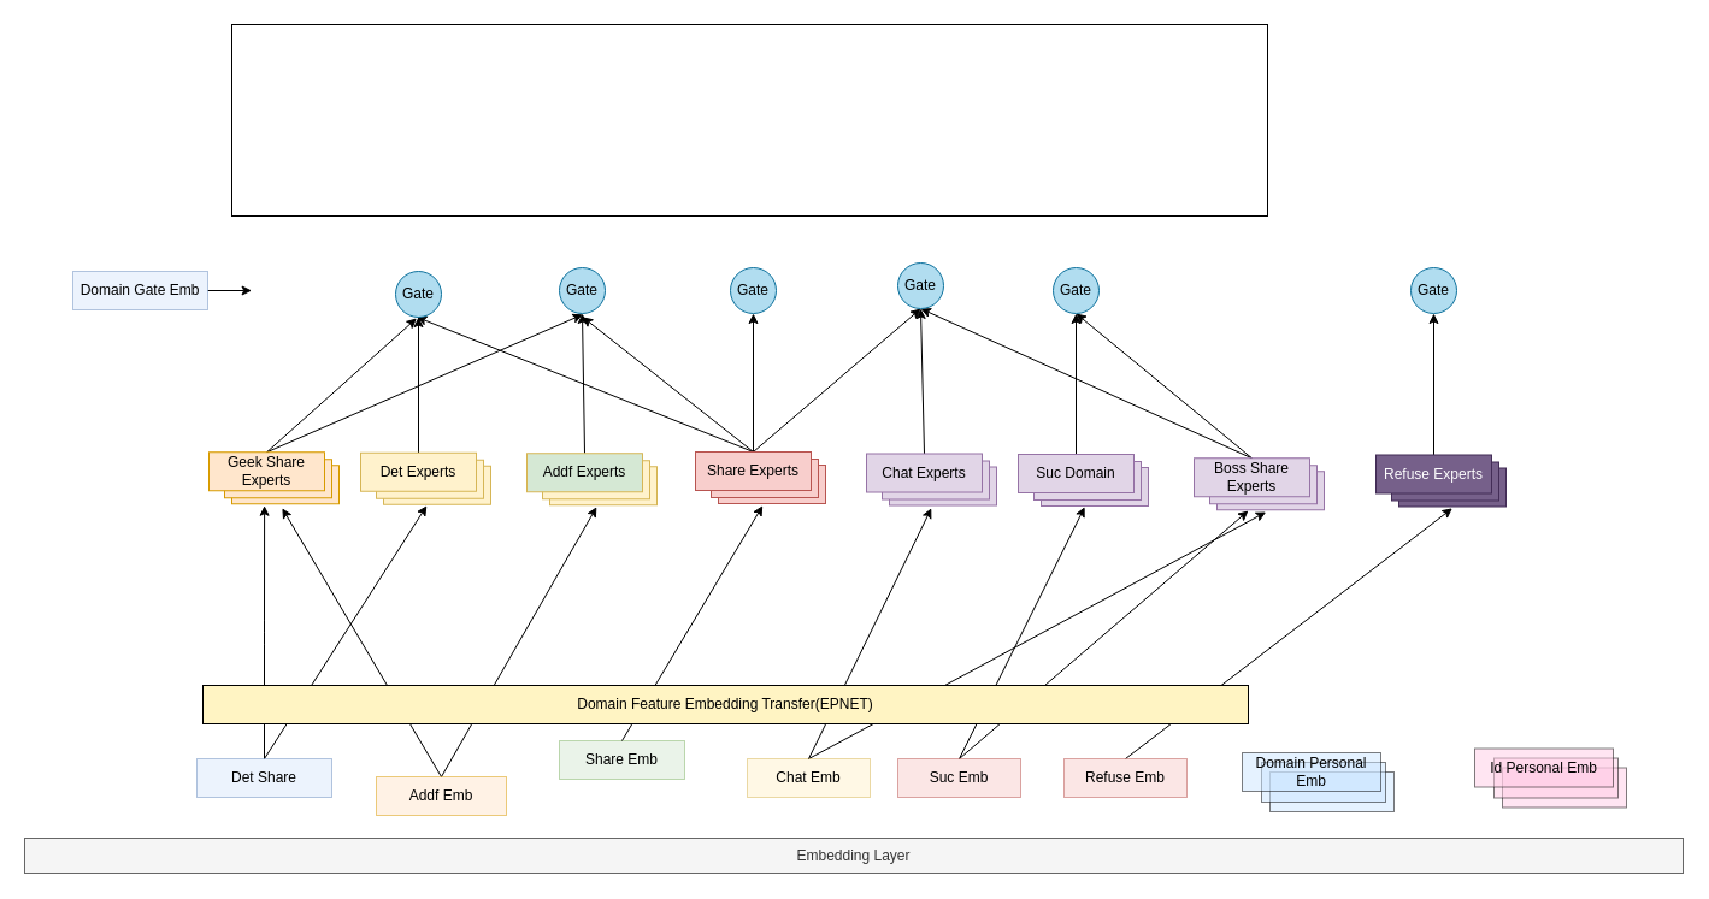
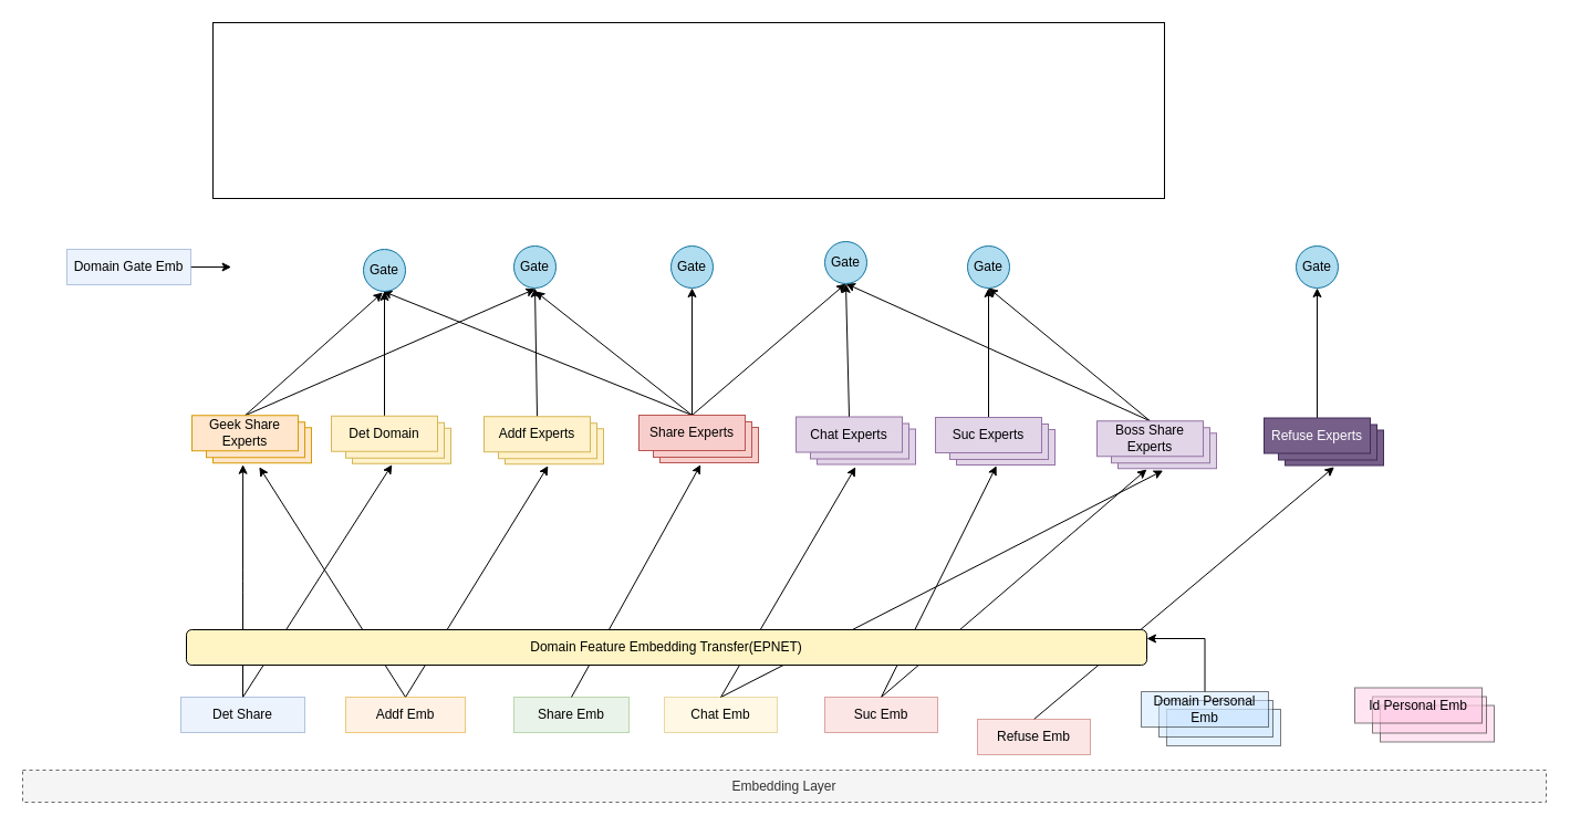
  <mxCell id="0" />
  <mxCell id="1" parent="0" />
- <mxCell id="2" value="Embedding Layer" style="whiteSpace=wrap;html=1;fillColor=#f5f5f5;fontColor=#333333;strokeColor=#666666;" vertex="1" parent="1"><mxGeometry x="20" y="696" width="1377" height="29" as="geometry" /></mxCell>
+ <mxCell id="2" value="Embedding Layer" style="whiteSpace=wrap;html=1;fillColor=#f5f5f5;fontColor=#333333;strokeColor=#666666;dashed=1;" vertex="1" parent="1"><mxGeometry x="20" y="696" width="1377" height="29" as="geometry" /></mxCell>
  <mxCell id="3" style="edgeStyle=orthogonalEdgeStyle;rounded=1;orthogonalLoop=1;jettySize=auto;html=1;exitX=0.5;exitY=0;exitDx=0;exitDy=0;curved=0;" edge="1" parent="1" source="5"><mxGeometry relative="1" as="geometry"><mxPoint x="219.105" y="419.737" as="targetPoint" /></mxGeometry></mxCell>
  <mxCell id="4" style="rounded=1;orthogonalLoop=1;jettySize=auto;html=1;exitX=0.5;exitY=0;exitDx=0;exitDy=0;curved=0;" edge="1" parent="1" source="5"><mxGeometry relative="1" as="geometry"><mxPoint x="353.842" y="419.737" as="targetPoint" /></mxGeometry></mxCell>
  <mxCell id="5" value="Det Share" style="rounded=0;whiteSpace=wrap;html=1;fillColor=#dae8fc;strokeColor=#6c8ebf;opacity=50;" vertex="1" parent="1"><mxGeometry x="163" y="630" width="112" height="32" as="geometry" /></mxCell>
  <mxCell id="6" style="edgeStyle=orthogonalEdgeStyle;rounded=1;orthogonalLoop=1;jettySize=auto;html=1;exitX=0.5;exitY=0;exitDx=0;exitDy=0;curved=0;strokeColor=none;" edge="1" parent="1" source="9"><mxGeometry relative="1" as="geometry"><mxPoint x="243.316" y="418.684" as="targetPoint" /></mxGeometry></mxCell>
  <mxCell id="7" style="rounded=1;orthogonalLoop=1;jettySize=auto;html=1;exitX=0.5;exitY=0;exitDx=0;exitDy=0;curved=0;" edge="1" parent="1" source="9"><mxGeometry relative="1" as="geometry"><mxPoint x="233.842" y="421.842" as="targetPoint" /></mxGeometry></mxCell>
  <mxCell id="8" style="rounded=1;orthogonalLoop=1;jettySize=auto;html=1;exitX=0.5;exitY=0;exitDx=0;exitDy=0;curved=0;" edge="1" parent="1" source="9"><mxGeometry relative="1" as="geometry"><mxPoint x="494.895" y="420.789" as="targetPoint" /></mxGeometry></mxCell>
- <mxCell id="9" value="Addf Emb" style="rounded=0;whiteSpace=wrap;html=1;fillColor=#ffe6cc;strokeColor=#d79b00;opacity=50;" vertex="1" parent="1"><mxGeometry x="312" y="645" width="108" height="32" as="geometry" /></mxCell>
+ <mxCell id="9" value="Addf Emb" style="rounded=0;whiteSpace=wrap;html=1;fillColor=#ffe6cc;strokeColor=#d79b00;opacity=50;" vertex="1" parent="1"><mxGeometry x="312" y="630" width="108" height="32" as="geometry" /></mxCell>
  <mxCell id="10" style="rounded=1;orthogonalLoop=1;jettySize=auto;html=1;exitX=0.5;exitY=0;exitDx=0;exitDy=0;curved=0;" edge="1" parent="1" source="11"><mxGeometry relative="1" as="geometry"><mxPoint x="1050.684" y="425" as="targetPoint" /></mxGeometry></mxCell>
- <mxCell id="11" value="Chat Emb" style="rounded=0;whiteSpace=wrap;html=1;fillColor=#fff2cc;strokeColor=#d6b656;opacity=50;" vertex="1" parent="1"><mxGeometry x="620" y="630" width="102" height="32" as="geometry" /></mxCell>
+ <mxCell id="11" value="Chat Emb" style="rounded=0;whiteSpace=wrap;html=1;fillColor=#fff2cc;strokeColor=#d6b656;opacity=50;" vertex="1" parent="1"><mxGeometry x="600" y="630" width="102" height="32" as="geometry" /></mxCell>
  <mxCell id="12" style="rounded=1;orthogonalLoop=1;jettySize=auto;html=1;exitX=0.5;exitY=0;exitDx=0;exitDy=0;curved=0;" edge="1" parent="1" source="14"><mxGeometry relative="1" as="geometry"><mxPoint x="900.158" y="420.789" as="targetPoint" /></mxGeometry></mxCell>
  <mxCell id="13" style="rounded=1;orthogonalLoop=1;jettySize=auto;html=1;exitX=0.5;exitY=0;exitDx=0;exitDy=0;curved=0;" edge="1" parent="1" source="14"><mxGeometry relative="1" as="geometry"><mxPoint x="1035.947" y="423.947" as="targetPoint" /></mxGeometry></mxCell>
  <mxCell id="14" value="Suc Emb" style="rounded=0;whiteSpace=wrap;html=1;fillColor=#f8cecc;strokeColor=#b85450;opacity=50;" vertex="1" parent="1"><mxGeometry x="745" y="630" width="102" height="32" as="geometry" /></mxCell>
- <mxCell id="15" value="Share Emb" style="rounded=0;whiteSpace=wrap;html=1;fillColor=#d5e8d4;strokeColor=#82b366;opacity=50;" vertex="1" parent="1"><mxGeometry x="464" y="615" width="104" height="32" as="geometry" /></mxCell>
+ <mxCell id="15" value="Share Emb" style="rounded=0;whiteSpace=wrap;html=1;fillColor=#d5e8d4;strokeColor=#82b366;opacity=50;" vertex="1" parent="1"><mxGeometry x="464" y="630" width="104" height="32" as="geometry" /></mxCell>
  <mxCell id="16" value="" style="whiteSpace=wrap;html=1;fillColor=#CCE5FF;opacity=50;" vertex="1" parent="1"><mxGeometry x="1054" y="641" width="103" height="33" as="geometry" /></mxCell>
  <mxCell id="17" value="" style="whiteSpace=wrap;html=1;fillColor=#CCE5FF;opacity=50;" vertex="1" parent="1"><mxGeometry x="1047" y="633" width="103" height="33" as="geometry" /></mxCell>
+ <mxCell id="18" style="edgeStyle=orthogonalEdgeStyle;rounded=0;orthogonalLoop=1;jettySize=auto;html=1;exitX=0.5;exitY=0;exitDx=0;exitDy=0;entryX=1;entryY=0.25;entryDx=0;entryDy=0;" edge="1" parent="1" source="19" target="64"><mxGeometry relative="1" as="geometry" /></mxCell>
  <mxCell id="19" value="Domain Personal Emb" style="rounded=0;whiteSpace=wrap;html=1;fillColor=#CCE5FF;opacity=50;" vertex="1" parent="1"><mxGeometry x="1031" y="625" width="115" height="32" as="geometry" /></mxCell>
  <mxCell id="20" value="" style="whiteSpace=wrap;html=1;gradientColor=none;fillColor=#FFCCE6;opacity=50;" vertex="1" parent="1"><mxGeometry x="1247" y="637.5" width="103" height="33" as="geometry" /></mxCell>
  <mxCell id="21" value="" style="whiteSpace=wrap;html=1;gradientColor=none;fillColor=#FFCCE6;opacity=50;" vertex="1" parent="1"><mxGeometry x="1240" y="629.5" width="103" height="33" as="geometry" /></mxCell>
  <mxCell id="22" value="Id Personal Emb" style="rounded=0;whiteSpace=wrap;html=1;gradientColor=none;fillColor=#FFCCE6;opacity=50;" vertex="1" parent="1"><mxGeometry x="1224" y="621.5" width="115" height="32" as="geometry" /></mxCell>
  <mxCell id="23" value="" style="rounded=0;whiteSpace=wrap;html=1;fillColor=#ffe6cc;strokeColor=#d79b00;" vertex="1" parent="1"><mxGeometry x="192" y="386.25" width="89" height="32" as="geometry" /></mxCell>
  <mxCell id="24" value="" style="rounded=0;whiteSpace=wrap;html=1;fillColor=#ffe6cc;strokeColor=#d79b00;" vertex="1" parent="1"><mxGeometry x="186" y="381.25" width="89" height="32" as="geometry" /></mxCell>
  <mxCell id="25" style="rounded=0;orthogonalLoop=1;jettySize=auto;html=1;exitX=0.5;exitY=0;exitDx=0;exitDy=0;" edge="1" parent="1" source="27"><mxGeometry relative="1" as="geometry"><mxPoint x="345.421" y="263.947" as="targetPoint" /></mxGeometry></mxCell>
  <mxCell id="26" style="rounded=0;orthogonalLoop=1;jettySize=auto;html=1;exitX=0.5;exitY=0;exitDx=0;exitDy=0;" edge="1" parent="1" source="27"><mxGeometry relative="1" as="geometry"><mxPoint x="483.316" y="260.789" as="targetPoint" /></mxGeometry></mxCell>
  <mxCell id="27" value="Geek Share Experts" style="rounded=0;whiteSpace=wrap;html=1;fillColor=#ffe6cc;strokeColor=#d79b00;" vertex="1" parent="1"><mxGeometry x="173" y="375.25" width="96" height="32" as="geometry" /></mxCell>
  <mxCell id="28" value="" style="rounded=0;whiteSpace=wrap;html=1;fillColor=#fff2cc;strokeColor=#d6b656;" vertex="1" parent="1"><mxGeometry x="318" y="386.75" width="89" height="32" as="geometry" /></mxCell>
  <mxCell id="29" value="" style="rounded=0;whiteSpace=wrap;html=1;fillColor=#fff2cc;strokeColor=#d6b656;" vertex="1" parent="1"><mxGeometry x="312" y="381.75" width="89" height="32" as="geometry" /></mxCell>
  <mxCell id="30" style="rounded=0;orthogonalLoop=1;jettySize=auto;html=1;exitX=0.5;exitY=0;exitDx=0;exitDy=0;entryX=0.5;entryY=1;entryDx=0;entryDy=0;" edge="1" parent="1" source="31" target="65"><mxGeometry relative="1" as="geometry" /></mxCell>
- <mxCell id="31" value="Det Experts" style="rounded=0;whiteSpace=wrap;html=1;fillColor=#fff2cc;strokeColor=#d6b656;" vertex="1" parent="1"><mxGeometry x="299" y="375.75" width="96" height="32" as="geometry" /></mxCell>
+ <mxCell id="31" value="Det Domain" style="rounded=0;whiteSpace=wrap;html=1;fillColor=#fff2cc;strokeColor=#d6b656;" vertex="1" parent="1"><mxGeometry x="299" y="375.75" width="96" height="32" as="geometry" /></mxCell>
  <mxCell id="32" value="" style="rounded=0;whiteSpace=wrap;html=1;fillColor=#fff2cc;strokeColor=#d6b656;" vertex="1" parent="1"><mxGeometry x="456" y="387.25" width="89" height="32" as="geometry" /></mxCell>
  <mxCell id="33" value="" style="rounded=0;whiteSpace=wrap;html=1;fillColor=#fff2cc;strokeColor=#d6b656;" vertex="1" parent="1"><mxGeometry x="450" y="382.25" width="89" height="32" as="geometry" /></mxCell>
  <mxCell id="34" style="rounded=0;orthogonalLoop=1;jettySize=auto;html=1;exitX=0.5;exitY=0;exitDx=0;exitDy=0;entryX=0.5;entryY=1;entryDx=0;entryDy=0;" edge="1" parent="1" source="35" target="66"><mxGeometry relative="1" as="geometry" /></mxCell>
- <mxCell id="35" value="Addf Experts" style="rounded=0;whiteSpace=wrap;html=1;fillColor=#d5e8d4;strokeColor=#d6b656;" vertex="1" parent="1"><mxGeometry x="437" y="376.25" width="96" height="32" as="geometry" /></mxCell>
+ <mxCell id="35" value="Addf Experts" style="rounded=0;whiteSpace=wrap;html=1;fillColor=#fff2cc;strokeColor=#d6b656;" vertex="1" parent="1"><mxGeometry x="437" y="376.25" width="96" height="32" as="geometry" /></mxCell>
  <mxCell id="36" value="" style="rounded=0;whiteSpace=wrap;html=1;fillColor=#e1d5e7;strokeColor=#9673a6;" vertex="1" parent="1"><mxGeometry x="738" y="387.5" width="89" height="32" as="geometry" /></mxCell>
  <mxCell id="37" value="" style="rounded=0;whiteSpace=wrap;html=1;fillColor=#e1d5e7;strokeColor=#9673a6;" vertex="1" parent="1"><mxGeometry x="732" y="382.5" width="89" height="32" as="geometry" /></mxCell>
  <mxCell id="38" style="rounded=0;orthogonalLoop=1;jettySize=auto;html=1;exitX=0.5;exitY=0;exitDx=0;exitDy=0;entryX=0.5;entryY=1;entryDx=0;entryDy=0;" edge="1" parent="1" source="39" target="68"><mxGeometry relative="1" as="geometry"><mxPoint x="775.947" y="257.632" as="targetPoint" /></mxGeometry></mxCell>
  <mxCell id="39" value="Chat Experts" style="rounded=0;whiteSpace=wrap;html=1;fillColor=#e1d5e7;strokeColor=#9673a6;" vertex="1" parent="1"><mxGeometry x="719" y="376.5" width="96" height="32" as="geometry" /></mxCell>
  <mxCell id="40" value="" style="rounded=0;whiteSpace=wrap;html=1;fillColor=#e1d5e7;strokeColor=#9673a6;" vertex="1" parent="1"><mxGeometry x="864" y="388" width="89" height="32" as="geometry" /></mxCell>
  <mxCell id="41" value="" style="rounded=0;whiteSpace=wrap;html=1;fillColor=#e1d5e7;strokeColor=#9673a6;" vertex="1" parent="1"><mxGeometry x="858" y="383" width="89" height="32" as="geometry" /></mxCell>
  <mxCell id="42" style="rounded=0;orthogonalLoop=1;jettySize=auto;html=1;exitX=0.5;exitY=0;exitDx=0;exitDy=0;entryX=0.5;entryY=1;entryDx=0;entryDy=0;" edge="1" parent="1" source="43" target="69"><mxGeometry relative="1" as="geometry" /></mxCell>
- <mxCell id="43" value="Suc Domain" style="rounded=0;whiteSpace=wrap;html=1;fillColor=#e1d5e7;strokeColor=#9673a6;" vertex="1" parent="1"><mxGeometry x="845" y="377" width="96" height="32" as="geometry" /></mxCell>
+ <mxCell id="43" value="Suc Experts" style="rounded=0;whiteSpace=wrap;html=1;fillColor=#e1d5e7;strokeColor=#9673a6;" vertex="1" parent="1"><mxGeometry x="845" y="377" width="96" height="32" as="geometry" /></mxCell>
  <mxCell id="44" value="" style="rounded=0;whiteSpace=wrap;html=1;fillColor=#e1d5e7;strokeColor=#9673a6;" vertex="1" parent="1"><mxGeometry x="1010" y="391.25" width="89" height="32" as="geometry" /></mxCell>
  <mxCell id="45" value="" style="rounded=0;whiteSpace=wrap;html=1;fillColor=#e1d5e7;strokeColor=#9673a6;" vertex="1" parent="1"><mxGeometry x="1004" y="386.25" width="89" height="32" as="geometry" /></mxCell>
  <mxCell id="46" style="rounded=0;orthogonalLoop=1;jettySize=auto;html=1;exitX=0.5;exitY=0;exitDx=0;exitDy=0;entryX=0.5;entryY=1;entryDx=0;entryDy=0;" edge="1" parent="1" source="48" target="68"><mxGeometry relative="1" as="geometry" /></mxCell>
  <mxCell id="47" style="rounded=0;orthogonalLoop=1;jettySize=auto;html=1;exitX=0.5;exitY=0;exitDx=0;exitDy=0;entryX=0.5;entryY=1;entryDx=0;entryDy=0;" edge="1" parent="1" source="48" target="69"><mxGeometry relative="1" as="geometry" /></mxCell>
  <mxCell id="48" value="Boss Share Experts" style="rounded=0;whiteSpace=wrap;html=1;fillColor=#e1d5e7;strokeColor=#9673a6;" vertex="1" parent="1"><mxGeometry x="991" y="380.25" width="96" height="32" as="geometry" /></mxCell>
  <mxCell id="49" value="" style="rounded=0;whiteSpace=wrap;html=1;fillColor=#f8cecc;strokeColor=#b85450;" vertex="1" parent="1"><mxGeometry x="596" y="386" width="89" height="32" as="geometry" /></mxCell>
  <mxCell id="50" value="" style="rounded=0;whiteSpace=wrap;html=1;fillColor=#f8cecc;strokeColor=#b85450;" vertex="1" parent="1"><mxGeometry x="590" y="381" width="89" height="32" as="geometry" /></mxCell>
  <mxCell id="51" style="rounded=0;orthogonalLoop=1;jettySize=auto;html=1;exitX=0.5;exitY=0;exitDx=0;exitDy=0;" edge="1" parent="1" source="55"><mxGeometry relative="1" as="geometry"><mxPoint x="345.421" y="262.895" as="targetPoint" /></mxGeometry></mxCell>
  <mxCell id="52" style="rounded=0;orthogonalLoop=1;jettySize=auto;html=1;exitX=0.5;exitY=0;exitDx=0;exitDy=0;" edge="1" parent="1" source="55"><mxGeometry relative="1" as="geometry"><mxPoint x="483.316" y="262.895" as="targetPoint" /></mxGeometry></mxCell>
  <mxCell id="53" style="edgeStyle=orthogonalEdgeStyle;rounded=0;orthogonalLoop=1;jettySize=auto;html=1;exitX=0.5;exitY=0;exitDx=0;exitDy=0;entryX=0.5;entryY=1;entryDx=0;entryDy=0;" edge="1" parent="1" source="55" target="67"><mxGeometry relative="1" as="geometry" /></mxCell>
  <mxCell id="54" style="rounded=0;orthogonalLoop=1;jettySize=auto;html=1;exitX=0.5;exitY=0;exitDx=0;exitDy=0;entryX=0.5;entryY=1;entryDx=0;entryDy=0;" edge="1" parent="1" source="55" target="68"><mxGeometry relative="1" as="geometry" /></mxCell>
  <mxCell id="55" value="Share Experts" style="rounded=0;whiteSpace=wrap;html=1;fillColor=#f8cecc;strokeColor=#b85450;" vertex="1" parent="1"><mxGeometry x="577" y="375" width="96" height="32" as="geometry" /></mxCell>
  <mxCell id="56" style="rounded=1;orthogonalLoop=1;jettySize=auto;html=1;exitX=0.5;exitY=0;exitDx=0;exitDy=0;curved=0;" edge="1" parent="1" source="57"><mxGeometry relative="1" as="geometry"><mxPoint x="1205.421" y="421.842" as="targetPoint" /></mxGeometry></mxCell>
- <mxCell id="57" value="Refuse Emb" style="rounded=0;whiteSpace=wrap;html=1;fillColor=#f8cecc;strokeColor=#b85450;opacity=50;" vertex="1" parent="1"><mxGeometry x="883" y="630" width="102" height="32" as="geometry" /></mxCell>
+ <mxCell id="57" value="Refuse Emb" style="rounded=0;whiteSpace=wrap;html=1;fillColor=#f8cecc;strokeColor=#b85450;opacity=50;" vertex="1" parent="1"><mxGeometry x="883" y="650" width="102" height="32" as="geometry" /></mxCell>
  <mxCell id="58" style="rounded=1;orthogonalLoop=1;jettySize=auto;html=1;exitX=0.5;exitY=0;exitDx=0;exitDy=0;entryX=0.413;entryY=1.054;entryDx=0;entryDy=0;entryPerimeter=0;curved=0;" edge="1" parent="1" source="15" target="49"><mxGeometry relative="1" as="geometry" /></mxCell>
  <mxCell id="59" style="rounded=1;orthogonalLoop=1;jettySize=auto;html=1;exitX=0.5;exitY=0;exitDx=0;exitDy=0;entryX=0.391;entryY=1.073;entryDx=0;entryDy=0;entryPerimeter=0;curved=0;" edge="1" parent="1" source="11" target="36"><mxGeometry relative="1" as="geometry" /></mxCell>
  <mxCell id="60" value="" style="rounded=0;whiteSpace=wrap;html=1;fillColor=#76608a;strokeColor=#432D57;fontColor=#ffffff;" vertex="1" parent="1"><mxGeometry x="1161" y="388.5" width="89" height="32" as="geometry" /></mxCell>
  <mxCell id="61" value="" style="rounded=0;whiteSpace=wrap;html=1;fillColor=#76608a;strokeColor=#432D57;fontColor=#ffffff;" vertex="1" parent="1"><mxGeometry x="1155" y="383.5" width="89" height="32" as="geometry" /></mxCell>
  <mxCell id="62" style="edgeStyle=orthogonalEdgeStyle;rounded=0;orthogonalLoop=1;jettySize=auto;html=1;exitX=0.5;exitY=0;exitDx=0;exitDy=0;entryX=0.5;entryY=1;entryDx=0;entryDy=0;" edge="1" parent="1" source="63" target="70"><mxGeometry relative="1" as="geometry" /></mxCell>
  <mxCell id="63" value="Refuse Experts" style="rounded=0;whiteSpace=wrap;html=1;fillColor=#76608a;strokeColor=#432D57;fontColor=#ffffff;" vertex="1" parent="1"><mxGeometry x="1142" y="377.5" width="96" height="32" as="geometry" /></mxCell>
- <mxCell id="64" value="Domain Feature Embedding Transfer(EPNET)" style="whiteSpace=wrap;html=1;fillColor=#FFF4C3;" vertex="1" parent="1"><mxGeometry x="168" y="569" width="868" height="32" as="geometry" /></mxCell>
+ <mxCell id="64" value="Domain Feature Embedding Transfer(EPNET)" style="whiteSpace=wrap;html=1;fillColor=#FFF4C3;rounded=1;" vertex="1" parent="1"><mxGeometry x="168" y="569" width="868" height="32" as="geometry" /></mxCell>
  <mxCell id="65" value="Gate" style="ellipse;whiteSpace=wrap;html=1;aspect=fixed;fillColor=#b1ddf0;strokeColor=#10739e;" vertex="1" parent="1"><mxGeometry x="328" y="225" width="38" height="38" as="geometry" /></mxCell>
  <mxCell id="66" value="Gate" style="ellipse;whiteSpace=wrap;html=1;aspect=fixed;fillColor=#b1ddf0;strokeColor=#10739e;" vertex="1" parent="1"><mxGeometry x="464" y="222" width="38" height="38" as="geometry" /></mxCell>
  <mxCell id="67" value="Gate" style="ellipse;whiteSpace=wrap;html=1;aspect=fixed;fillColor=#b1ddf0;strokeColor=#10739e;" vertex="1" parent="1"><mxGeometry x="606" y="222" width="38" height="38" as="geometry" /></mxCell>
  <mxCell id="68" value="Gate" style="ellipse;whiteSpace=wrap;html=1;aspect=fixed;fillColor=#b1ddf0;strokeColor=#10739e;" vertex="1" parent="1"><mxGeometry x="745" y="218" width="38" height="38" as="geometry" /></mxCell>
  <mxCell id="69" value="Gate" style="ellipse;whiteSpace=wrap;html=1;aspect=fixed;fillColor=#b1ddf0;strokeColor=#10739e;" vertex="1" parent="1"><mxGeometry x="874" y="222" width="38" height="38" as="geometry" /></mxCell>
  <mxCell id="70" value="Gate" style="ellipse;whiteSpace=wrap;html=1;aspect=fixed;fillColor=#b1ddf0;strokeColor=#10739e;" vertex="1" parent="1"><mxGeometry x="1171" y="222" width="38" height="38" as="geometry" /></mxCell>
  <mxCell id="71" style="edgeStyle=orthogonalEdgeStyle;rounded=0;orthogonalLoop=1;jettySize=auto;html=1;exitX=1;exitY=0.5;exitDx=0;exitDy=0;" edge="1" parent="1" source="72"><mxGeometry relative="1" as="geometry"><mxPoint x="208.579" y="241.316" as="targetPoint" /></mxGeometry></mxCell>
  <mxCell id="72" value="Domain Gate Emb" style="rounded=0;whiteSpace=wrap;html=1;fillColor=#dae8fc;strokeColor=#6c8ebf;opacity=50;" vertex="1" parent="1"><mxGeometry x="60" y="225" width="112" height="32" as="geometry" /></mxCell>
  <mxCell id="73" value="" style="rounded=0;whiteSpace=wrap;html=1;" vertex="1" parent="1"><mxGeometry x="192" y="20" width="860" height="159" as="geometry" /></mxCell>
